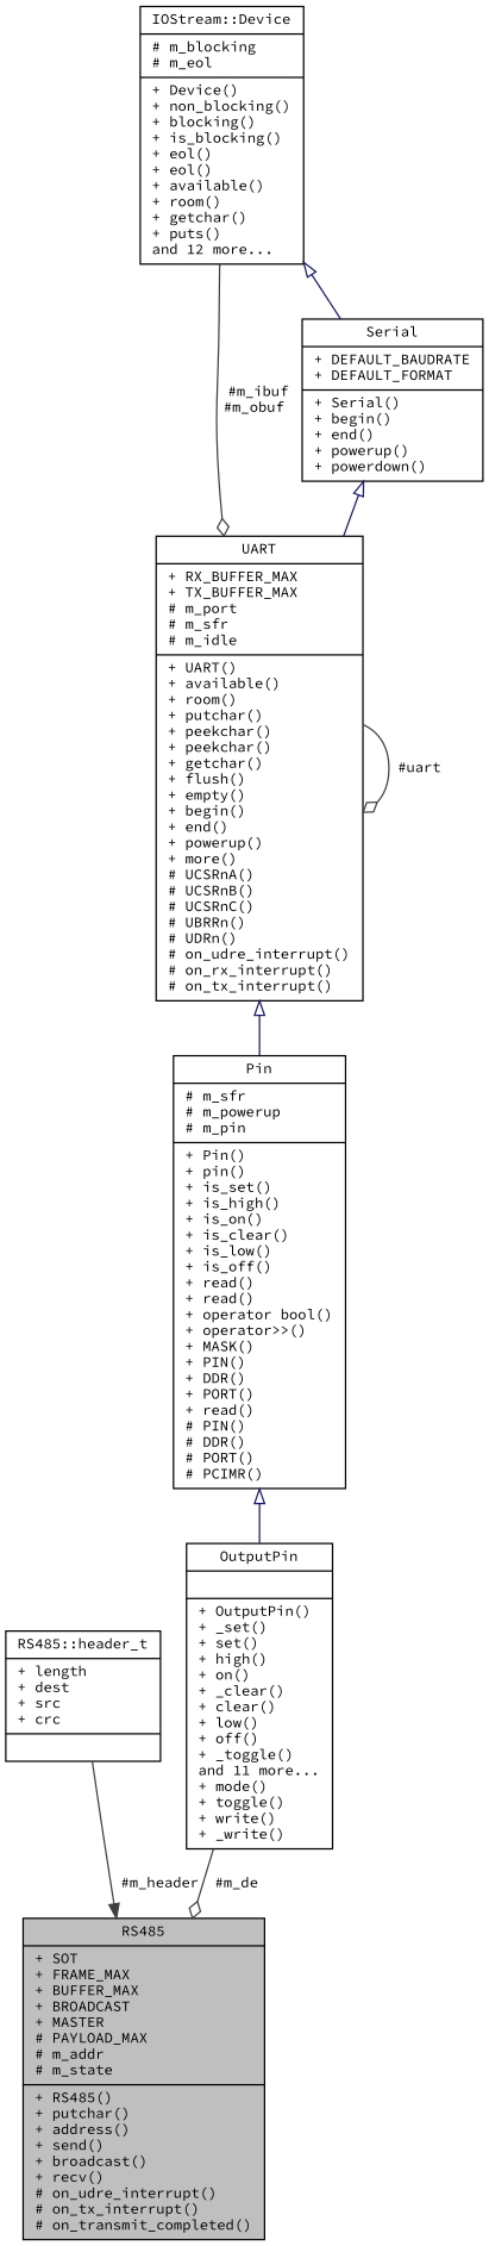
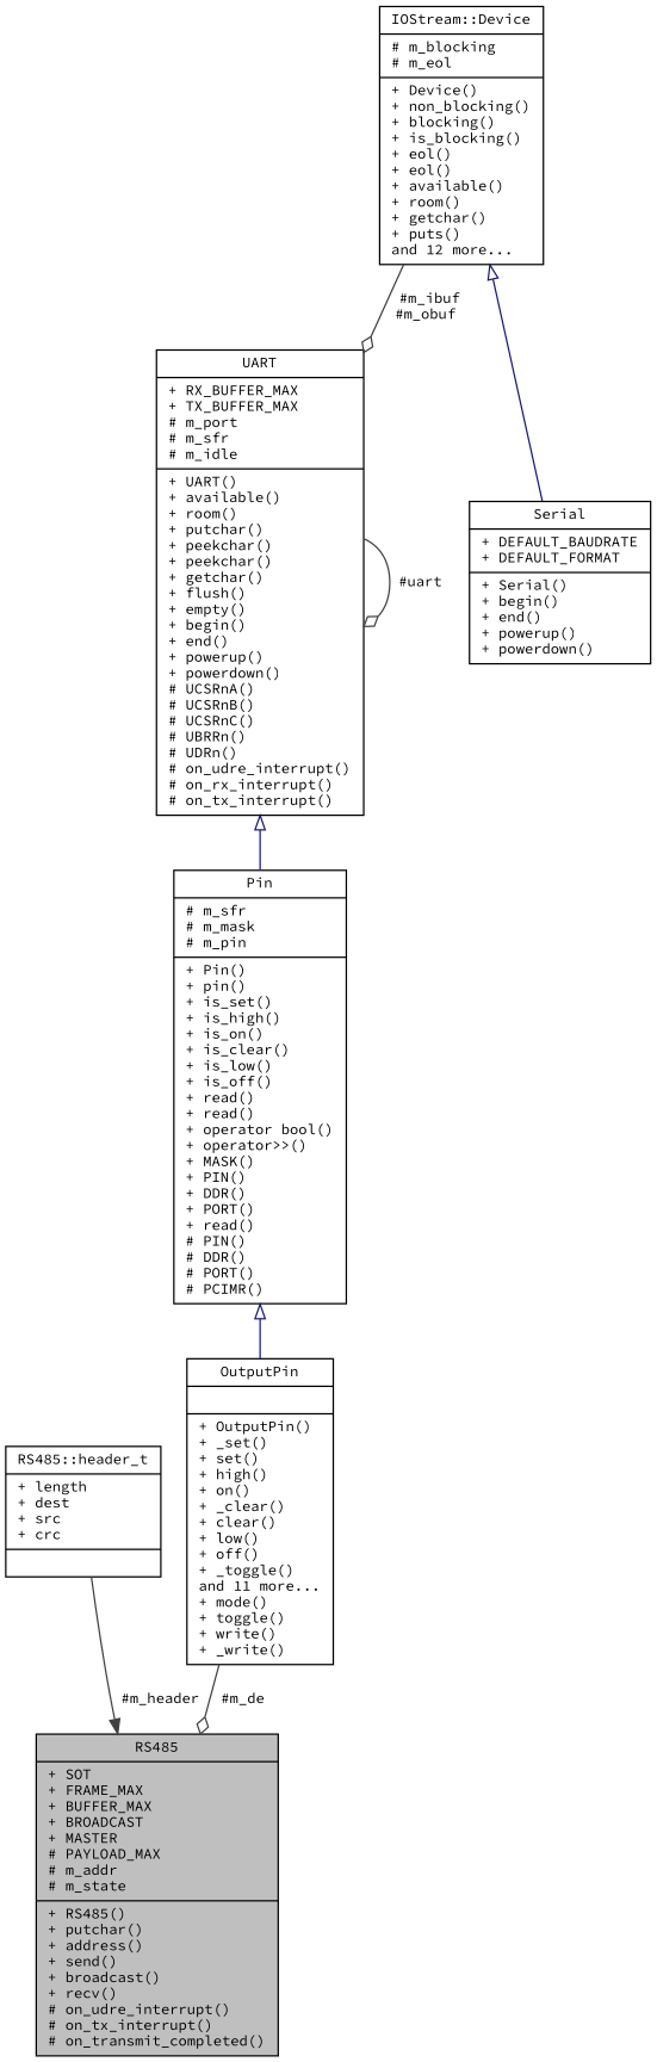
  digraph {
    fontname="Source Code Pro"
    node [color=black fillcolor=white fontname="Source Code Pro" fontsize=10 shape=record style=filled]
    edge [color=grey25 fontname="Source Code Pro" fontsize=10 labelfontname=Helvetica labelfontsize=10 style=solid]
    n1 [fillcolor=grey75 fontcolor=black height=0.2 label="{RS485\n|+ SOT\l+ FRAME_MAX\l+ BUFFER_MAX\l+ BROADCAST\l+ MASTER\l# PAYLOAD_MAX\l# m_addr\l# m_state\l|+ RS485()\l+ putchar()\l+ address()\l+ send()\l+ broadcast()\l+ recv()\l# on_udre_interrupt()\l# on_tx_interrupt()\l# on_transmit_completed()\l}" width=0.4]
-   n2 [height=0.2 label="{UART\n|+ RX_BUFFER_MAX\l+ TX_BUFFER_MAX\l# m_port\l# m_sfr\l# m_idle\l|+ UART()\l+ available()\l+ room()\l+ putchar()\l+ peekchar()\l+ peekchar()\l+ getchar()\l+ flush()\l+ empty()\l+ begin()\l+ end()\l+ powerup()\l+ more()\l# UCSRnA()\l# UCSRnB()\l# UCSRnC()\l# UBRRn()\l# UDRn()\l# on_udre_interrupt()\l# on_rx_interrupt()\l# on_tx_interrupt()\l}" width=0.4]
-   n3 [height=0.2 label="{Pin\n|# m_sfr\l# m_powerup\l# m_pin\l|+ Pin()\l+ pin()\l+ is_set()\l+ is_high()\l+ is_on()\l+ is_clear()\l+ is_low()\l+ is_off()\l+ read()\l+ read()\l+ operator bool()\l+ operator\>\>()\l+ MASK()\l+ PIN()\l+ DDR()\l+ PORT()\l+ read()\l# PIN()\l# DDR()\l# PORT()\l# PCIMR()\l}" width=0.4]
+   n2 [height=0.2 label="{UART\n|+ RX_BUFFER_MAX\l+ TX_BUFFER_MAX\l# m_port\l# m_sfr\l# m_idle\l|+ UART()\l+ available()\l+ room()\l+ putchar()\l+ peekchar()\l+ peekchar()\l+ getchar()\l+ flush()\l+ empty()\l+ begin()\l+ end()\l+ powerup()\l+ powerdown()\l# UCSRnA()\l# UCSRnB()\l# UCSRnC()\l# UBRRn()\l# UDRn()\l# on_udre_interrupt()\l# on_rx_interrupt()\l# on_tx_interrupt()\l}" width=0.4]
+   n3 [height=0.2 label="{Pin\n|# m_sfr\l# m_mask\l# m_pin\l|+ Pin()\l+ pin()\l+ is_set()\l+ is_high()\l+ is_on()\l+ is_clear()\l+ is_low()\l+ is_off()\l+ read()\l+ read()\l+ operator bool()\l+ operator\>\>()\l+ MASK()\l+ PIN()\l+ DDR()\l+ PORT()\l+ read()\l# PIN()\l# DDR()\l# PORT()\l# PCIMR()\l}" width=0.4]
    n4 [height=0.2 label="{Serial\n|+ DEFAULT_BAUDRATE\l+ DEFAULT_FORMAT\l|+ Serial()\l+ begin()\l+ end()\l+ powerup()\l+ powerdown()\l}" width=0.4]
    n5 [height=0.2 label="{IOStream::Device\n|# m_blocking\l# m_eol\l|+ Device()\l+ non_blocking()\l+ blocking()\l+ is_blocking()\l+ eol()\l+ eol()\l+ available()\l+ room()\l+ getchar()\l+ puts()\land 12 more...\l}" width=0.4]
    n6 [height=0.2 label="{RS485::header_t\n|+ length\l+ dest\l+ src\l+ crc\l|}" width=0.4]
    n7 [height=0.2 label="{OutputPin\n||+ OutputPin()\l+ _set()\l+ set()\l+ high()\l+ on()\l+ _clear()\l+ clear()\l+ low()\l+ off()\l+ _toggle()\land 11 more...\l+ mode()\l+ toggle()\l+ write()\l+ _write()\l}" width=0.4]
    n2 -> n2 [arrowhead=odiamond label=" #uart"]
    n2 -> n3 [arrowtail=onormal color=midnightblue dir=back]
    n3 -> n7 [arrowtail=onormal color=midnightblue dir=back]
-   n4 -> n2 [arrowtail=onormal color=midnightblue dir=back]
    n5 -> n2 [arrowhead=odiamond label=" #m_ibuf\n#m_obuf"]
    n5 -> n4 [arrowtail=onormal color=midnightblue dir=back]
    n6 -> n1 [arrowhead=normal label=" #m_header"]
    n7 -> n1 [arrowhead=odiamond label=" #m_de"]
  }
